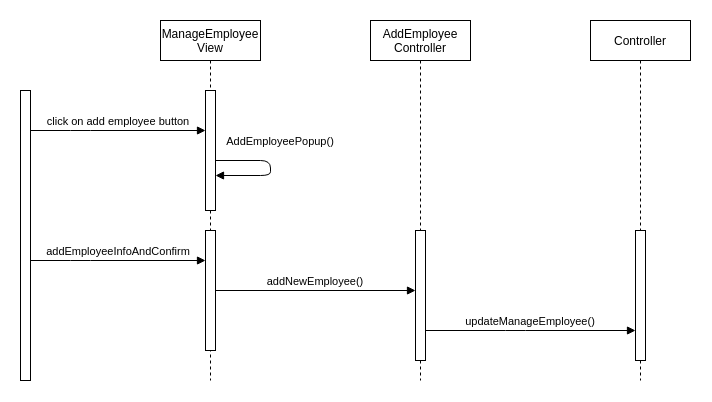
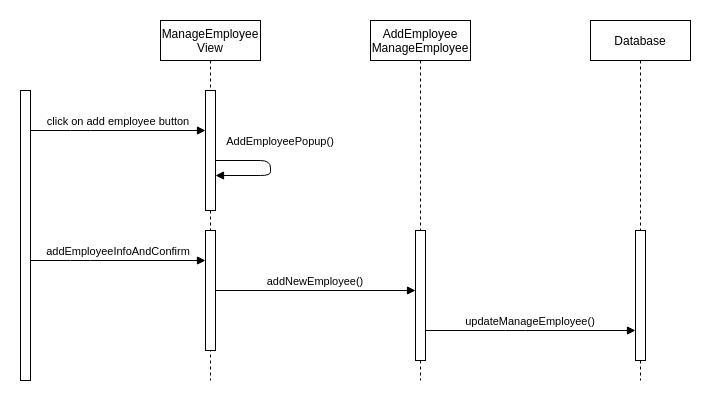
  <mxCell id="0" />
  <mxCell id="1" parent="0" />
  <mxCell id="2" value="ManageEmployee&#10;View" style="shape=umlLifeline;perimeter=lifelinePerimeter;container=1;collapsible=0;recursiveResize=0;rounded=0;shadow=0;strokeWidth=1;" vertex="1" parent="1"><mxGeometry x="160" y="20" width="100" height="360" as="geometry" /></mxCell>
  <mxCell id="3" value="" style="points=[];perimeter=orthogonalPerimeter;rounded=0;shadow=0;strokeWidth=1;" vertex="1" parent="2"><mxGeometry x="45" y="70" width="10" height="120" as="geometry" /></mxCell>
  <mxCell id="4" value="AddEmployeePopup()" style="verticalAlign=bottom;endArrow=block;shadow=0;strokeWidth=1;" edge="1" parent="2" source="3" target="3"><mxGeometry x="-0.12" y="14" relative="1" as="geometry"><mxPoint x="-70" y="155" as="sourcePoint" /><mxPoint x="180" y="175" as="targetPoint" /><Array as="points"><mxPoint x="110" y="140" /><mxPoint x="110" y="155" /></Array><mxPoint x="-4" y="-10" as="offset" /></mxGeometry></mxCell>
- <mxCell id="5" value="AddEmployee&#10;Controller" style="shape=umlLifeline;perimeter=lifelinePerimeter;container=1;collapsible=0;recursiveResize=0;rounded=0;shadow=0;strokeWidth=1;" vertex="1" parent="1"><mxGeometry x="370" y="20" width="100" height="360" as="geometry" /></mxCell>
+ <mxCell id="5" value="AddEmployee&#10;ManageEmployee" style="shape=umlLifeline;perimeter=lifelinePerimeter;container=1;collapsible=0;recursiveResize=0;rounded=0;shadow=0;strokeWidth=1;" vertex="1" parent="1"><mxGeometry x="370" y="20" width="100" height="360" as="geometry" /></mxCell>
  <mxCell id="6" value="" style="points=[];perimeter=orthogonalPerimeter;rounded=0;shadow=0;strokeWidth=1;" vertex="1" parent="5"><mxGeometry x="45" y="210" width="10" height="130" as="geometry" /></mxCell>
  <mxCell id="7" value="click on add employee button" style="verticalAlign=bottom;endArrow=block;shadow=0;strokeWidth=1;" edge="1" parent="1" source="10" target="3"><mxGeometry relative="1" as="geometry"><mxPoint x="135" y="500" as="sourcePoint" /><mxPoint x="260" y="430" as="targetPoint" /><Array as="points"><mxPoint x="80" y="130" /></Array></mxGeometry></mxCell>
- <mxCell id="8" value="Controller" style="shape=umlLifeline;perimeter=lifelinePerimeter;container=1;collapsible=0;recursiveResize=0;rounded=0;shadow=0;strokeWidth=1;" vertex="1" parent="1"><mxGeometry x="590" y="20" width="100" height="360" as="geometry" /></mxCell>
+ <mxCell id="8" value="Database" style="shape=umlLifeline;perimeter=lifelinePerimeter;container=1;collapsible=0;recursiveResize=0;rounded=0;shadow=0;strokeWidth=1;" vertex="1" parent="1"><mxGeometry x="590" y="20" width="100" height="360" as="geometry" /></mxCell>
  <mxCell id="9" value="" style="points=[];perimeter=orthogonalPerimeter;rounded=0;shadow=0;strokeWidth=1;" vertex="1" parent="8"><mxGeometry x="45" y="210" width="10" height="130" as="geometry" /></mxCell>
  <mxCell id="10" value="" style="points=[];perimeter=orthogonalPerimeter;rounded=0;shadow=0;strokeWidth=1;" vertex="1" parent="1"><mxGeometry x="20" y="90" width="10" height="290" as="geometry" /></mxCell>
  <mxCell id="11" value="" style="points=[];perimeter=orthogonalPerimeter;rounded=0;shadow=0;strokeWidth=1;" vertex="1" parent="1"><mxGeometry x="205" y="230" width="10" height="120" as="geometry" /></mxCell>
  <mxCell id="12" value="addEmployeeInfoAndConfirm" style="verticalAlign=bottom;endArrow=block;shadow=0;strokeWidth=1;" edge="1" parent="1"><mxGeometry relative="1" as="geometry"><mxPoint x="30" y="260" as="sourcePoint" /><mxPoint x="205" y="260" as="targetPoint" /><Array as="points"><mxPoint x="80" y="260" /></Array></mxGeometry></mxCell>
  <mxCell id="13" value="addNewEmployee()" style="verticalAlign=bottom;endArrow=block;shadow=0;strokeWidth=1;" edge="1" parent="1" source="11" target="6"><mxGeometry relative="1" as="geometry"><mxPoint x="240" y="289.5" as="sourcePoint" /><mxPoint x="415" y="289.5" as="targetPoint" /><Array as="points" /></mxGeometry></mxCell>
  <mxCell id="14" value="updateManageEmployee()" style="verticalAlign=bottom;endArrow=block;shadow=0;strokeWidth=1;" edge="1" parent="1" source="6" target="9"><mxGeometry relative="1" as="geometry"><mxPoint x="440" y="330" as="sourcePoint" /><mxPoint x="640" y="330" as="targetPoint" /><Array as="points"><mxPoint x="515" y="330" /></Array></mxGeometry></mxCell>
